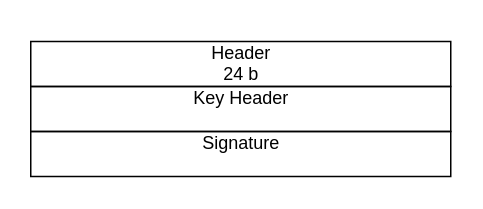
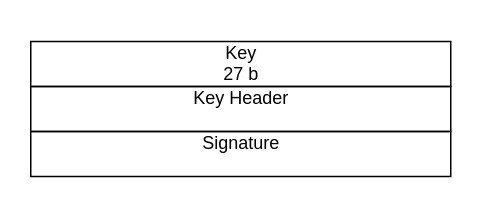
  <mxCell id="0" />
  <mxCell id="1" parent="0" />
  <mxCell id="2" value="" style="rounded=0;whiteSpace=wrap;html=1;fillColor=none;" parent="1" vertex="1"><mxGeometry x="20" y="87" width="280" height="30" as="geometry" /></mxCell>
  <mxCell id="3" value="" style="group" parent="1" vertex="1" connectable="0"><mxGeometry x="20" y="20" width="280" height="74" as="geometry" /></mxCell>
  <mxCell id="4" value="" style="rounded=0;whiteSpace=wrap;html=1;fillColor=none;" parent="3" vertex="1"><mxGeometry y="7" width="280" height="30" as="geometry" /></mxCell>
- <mxCell id="5" value="&lt;span style=&quot;&quot;&gt;Header&lt;br&gt;&lt;/span&gt;" style="text;html=1;align=center;verticalAlign=middle;resizable=0;points=[];autosize=1;strokeColor=none;fillColor=none;" parent="3" vertex="1"><mxGeometry x="110" width="60" height="30" as="geometry" /></mxCell>
+ <mxCell id="5" value="&lt;span style=&quot;&quot;&gt;Key&lt;br&gt;&lt;/span&gt;" style="text;html=1;align=center;verticalAlign=middle;resizable=0;points=[];autosize=1;strokeColor=none;fillColor=none;" parent="3" vertex="1"><mxGeometry x="110" width="60" height="30" as="geometry" /></mxCell>
  <mxCell id="6" value="" style="rounded=0;whiteSpace=wrap;html=1;fillColor=none;" parent="3" vertex="1"><mxGeometry y="37" width="280" height="30" as="geometry" /></mxCell>
  <mxCell id="7" value="&lt;span style=&quot;&quot;&gt;Key Header&lt;br&gt;&lt;/span&gt;" style="text;html=1;align=center;verticalAlign=middle;resizable=0;points=[];autosize=1;strokeColor=none;fillColor=none;" parent="3" vertex="1"><mxGeometry x="90" y="30" width="100" height="30" as="geometry" /></mxCell>
- <mxCell id="8" value="24 b" style="text;html=1;align=center;verticalAlign=middle;resizable=0;points=[];autosize=1;strokeColor=none;fillColor=none;" parent="3" vertex="1"><mxGeometry x="114.997" y="14" width="50" height="30" as="geometry" /></mxCell>
+ <mxCell id="8" value="27 b" style="text;html=1;align=center;verticalAlign=middle;resizable=0;points=[];autosize=1;strokeColor=none;fillColor=none;" parent="3" vertex="1"><mxGeometry x="114.997" y="14" width="50" height="30" as="geometry" /></mxCell>
  <mxCell id="9" value="&lt;span style=&quot;&quot;&gt;Signature&lt;br&gt;&lt;/span&gt;" style="text;html=1;align=center;verticalAlign=middle;resizable=0;points=[];autosize=1;strokeColor=none;fillColor=none;" parent="1" vertex="1"><mxGeometry x="125" y="80" width="70" height="30" as="geometry" /></mxCell>
